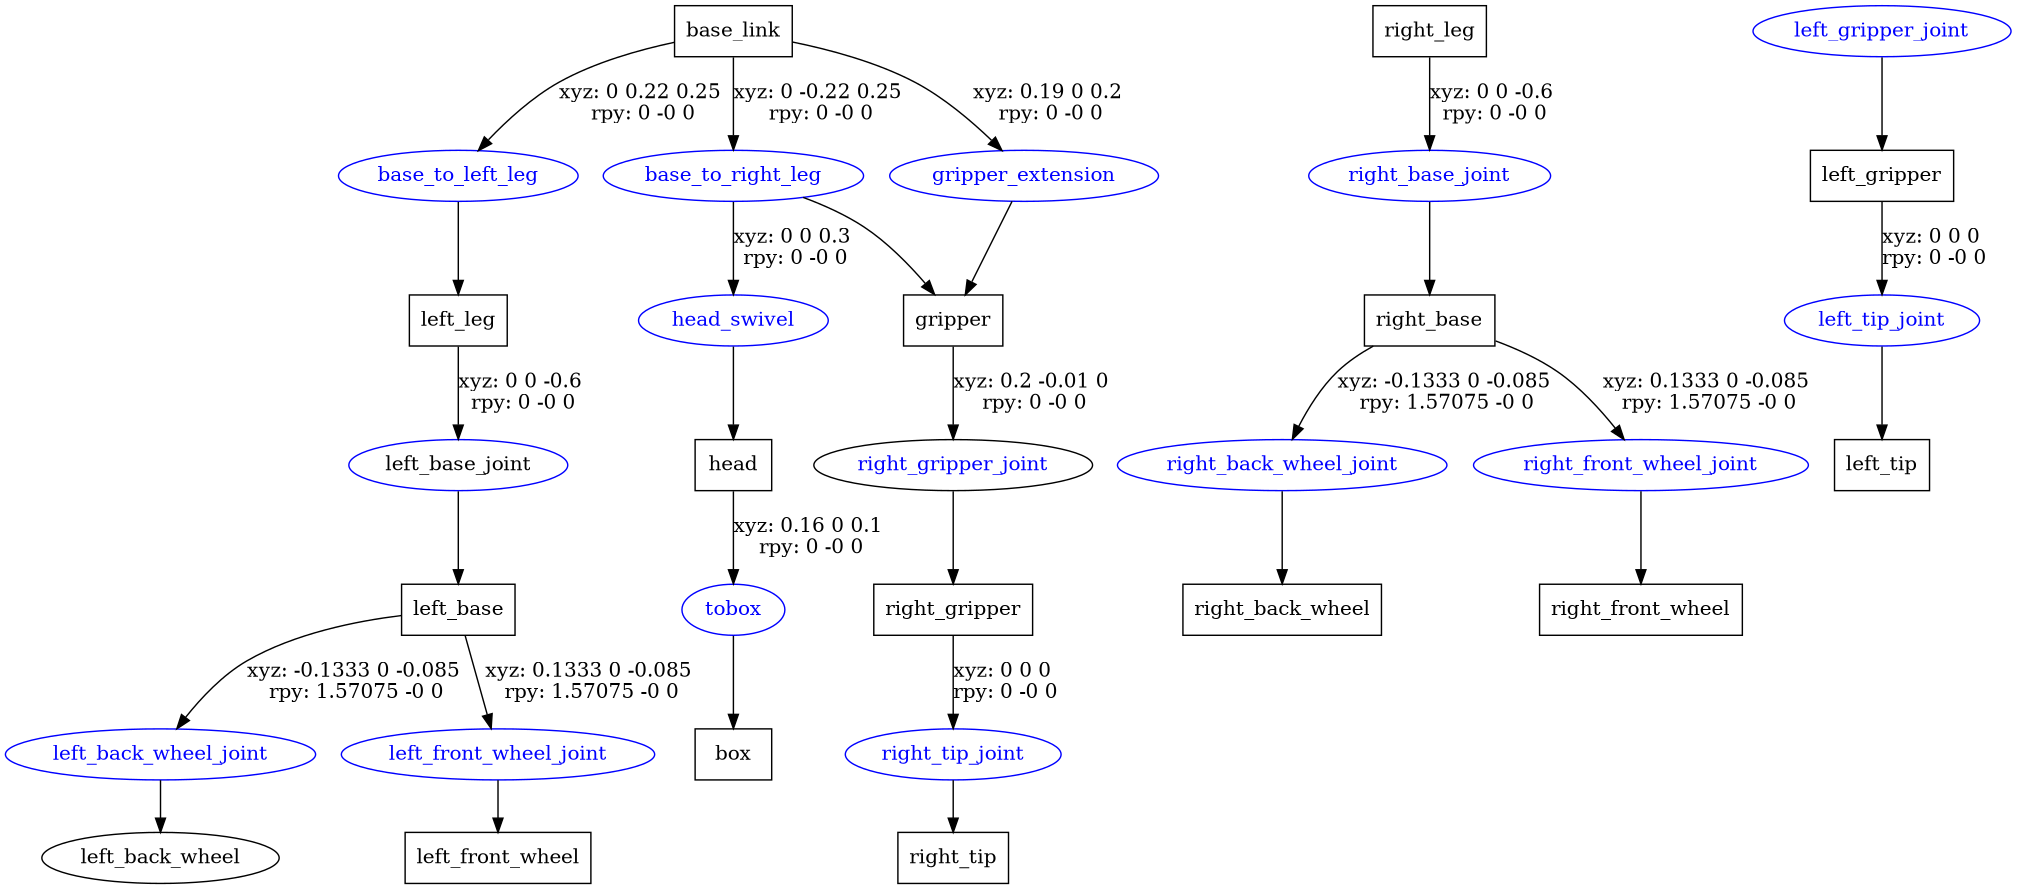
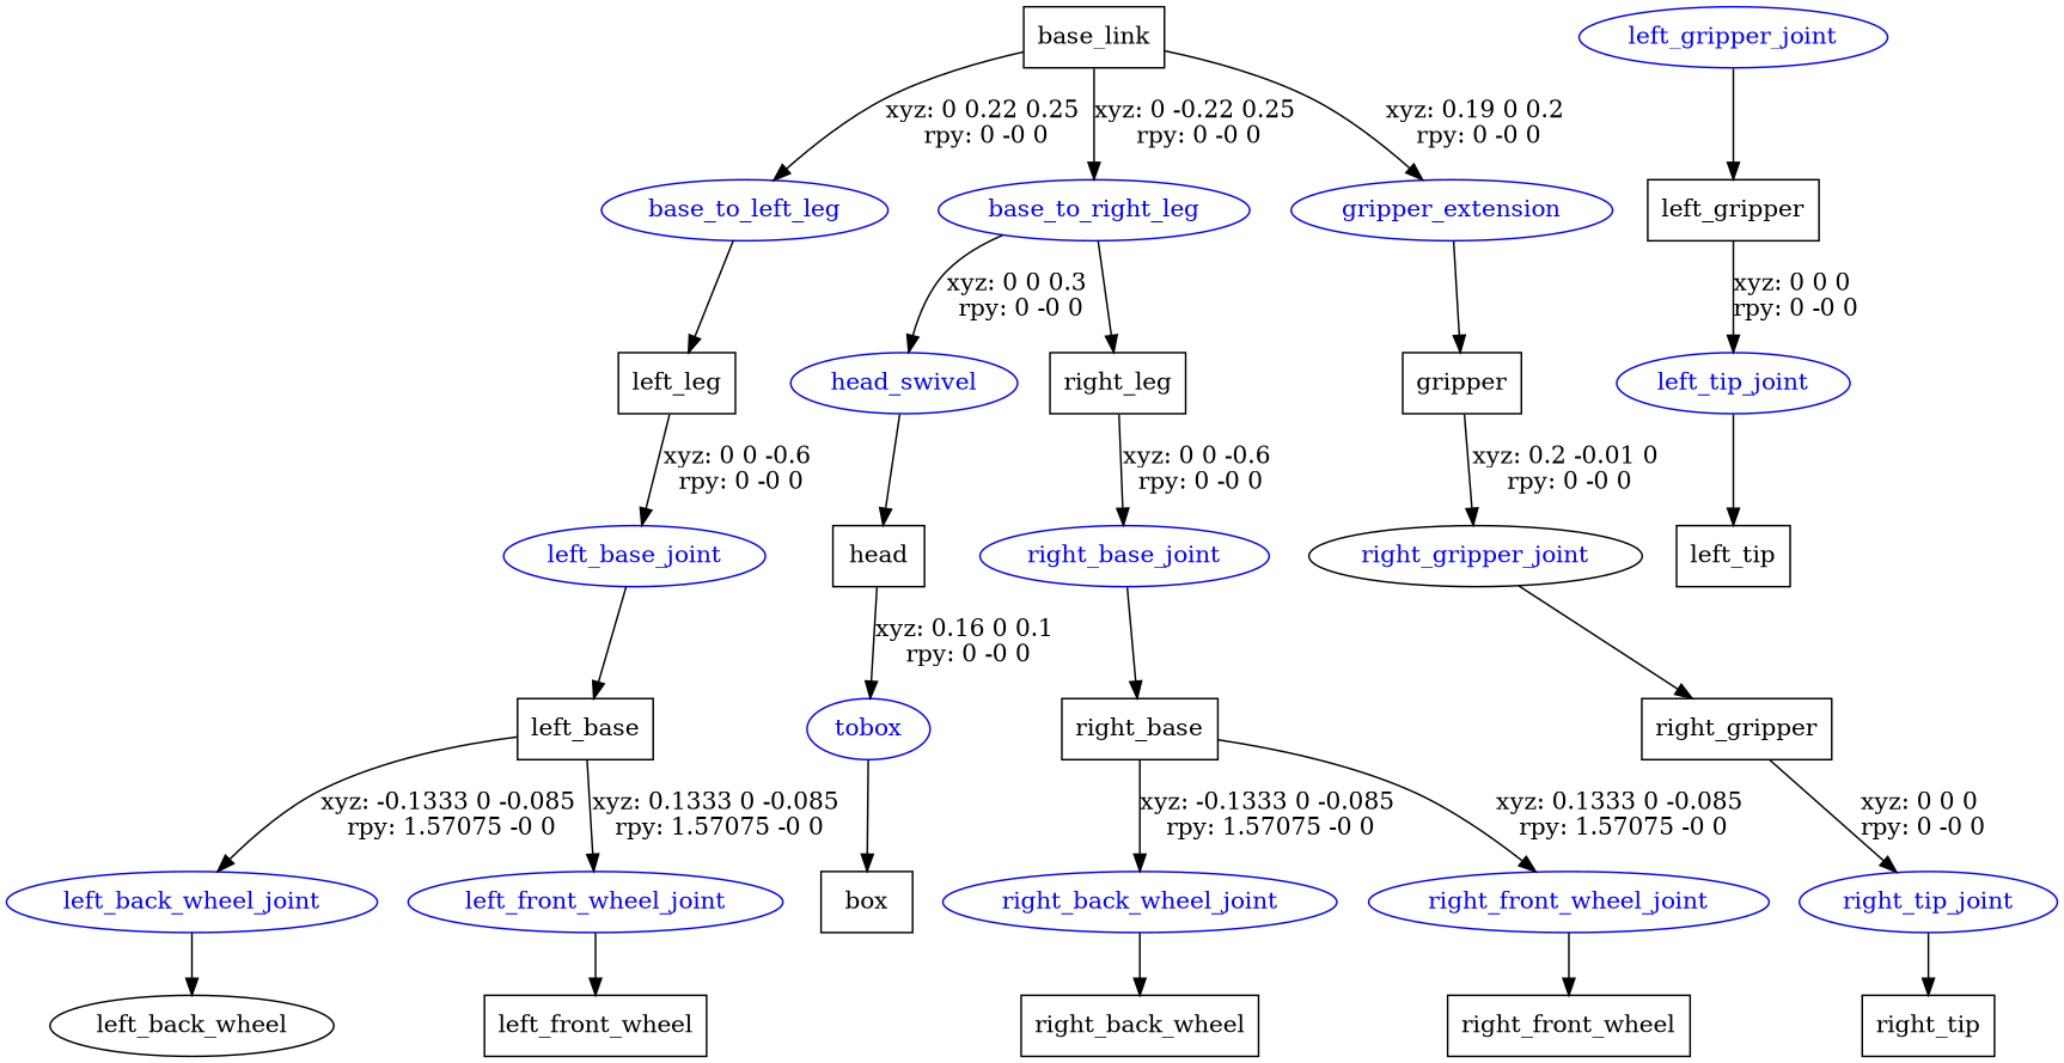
  digraph {
    fontname="DejaVu Serif"
    node [fontname="DejaVu Serif" shape=ellipse]
    edge [fontname="DejaVu Serif"]
    n1 [label=base_link shape=box]
    base_to_left_leg [color=blue fontcolor=blue]
    base_to_right_leg [color=blue fontcolor=blue]
    gripper_extension [color=blue fontcolor=blue]
    n5 [label=left_leg shape=box]
    head_swivel [color=blue fontcolor=blue]
    n7 [label=right_leg shape=box]
    n8 [label=gripper shape=box]
    n9 [label=head shape=box]
-   left_base_joint [color=blue fontcolor=black]
+   left_base_joint [color=blue fontcolor=blue]
    n11 [label=left_base shape=box]
    left_back_wheel_joint [color=blue fontcolor=blue]
    left_front_wheel_joint [color=blue fontcolor=blue]
    n14 [label=left_back_wheel]
    n15 [label=left_front_wheel shape=box]
    right_base_joint [color=blue fontcolor=blue]
    n17 [label=right_base shape=box]
    right_back_wheel_joint [color=blue fontcolor=blue]
    right_front_wheel_joint [color=blue fontcolor=blue]
    n20 [label=right_back_wheel shape=box]
    n21 [label=right_front_wheel shape=box]
    right_gripper_joint [color=black fontcolor=blue]
    left_gripper_joint [color=blue fontcolor=blue]
    n24 [label=left_gripper shape=box]
    n25 [label=right_gripper shape=box]
    left_tip_joint [color=blue fontcolor=blue]
    n27 [label=left_tip shape=box]
    right_tip_joint [color=blue fontcolor=blue]
    n29 [label=right_tip shape=box]
    tobox [color=blue fontcolor=blue]
    n31 [label=box shape=box]
    n1 -> base_to_left_leg [label="xyz: 0 0.22 0.25 \nrpy: 0 -0 0"]
    n1 -> base_to_right_leg [label="xyz: 0 -0.22 0.25 \nrpy: 0 -0 0"]
    n1 -> gripper_extension [label="xyz: 0.19 0 0.2 \nrpy: 0 -0 0"]
    base_to_left_leg -> n5
    base_to_right_leg -> head_swivel [label="xyz: 0 0 0.3 \nrpy: 0 -0 0"]
-   base_to_right_leg -> n8
+   base_to_right_leg -> n7
    gripper_extension -> n8
    n5 -> left_base_joint [label="xyz: 0 0 -0.6 \nrpy: 0 -0 0"]
    head_swivel -> n9
    n7 -> right_base_joint [label="xyz: 0 0 -0.6 \nrpy: 0 -0 0"]
    n8 -> right_gripper_joint [label="xyz: 0.2 -0.01 0 \nrpy: 0 -0 0"]
    n9 -> tobox [label="xyz: 0.16 0 0.1 \nrpy: 0 -0 0"]
    left_base_joint -> n11
    n11 -> left_back_wheel_joint [label="xyz: -0.1333 0 -0.085 \nrpy: 1.57075 -0 0"]
    n11 -> left_front_wheel_joint [label="xyz: 0.1333 0 -0.085 \nrpy: 1.57075 -0 0"]
    left_back_wheel_joint -> n14
    left_front_wheel_joint -> n15
    right_base_joint -> n17
    n17 -> right_back_wheel_joint [label="xyz: -0.1333 0 -0.085 \nrpy: 1.57075 -0 0"]
    n17 -> right_front_wheel_joint [label="xyz: 0.1333 0 -0.085 \nrpy: 1.57075 -0 0"]
    right_back_wheel_joint -> n20
    right_front_wheel_joint -> n21
    right_gripper_joint -> n25
    left_gripper_joint -> n24
    n24 -> left_tip_joint [label="xyz: 0 0 0 \nrpy: 0 -0 0"]
    n25 -> right_tip_joint [label="xyz: 0 0 0 \nrpy: 0 -0 0"]
    left_tip_joint -> n27
    right_tip_joint -> n29
    tobox -> n31
  }
